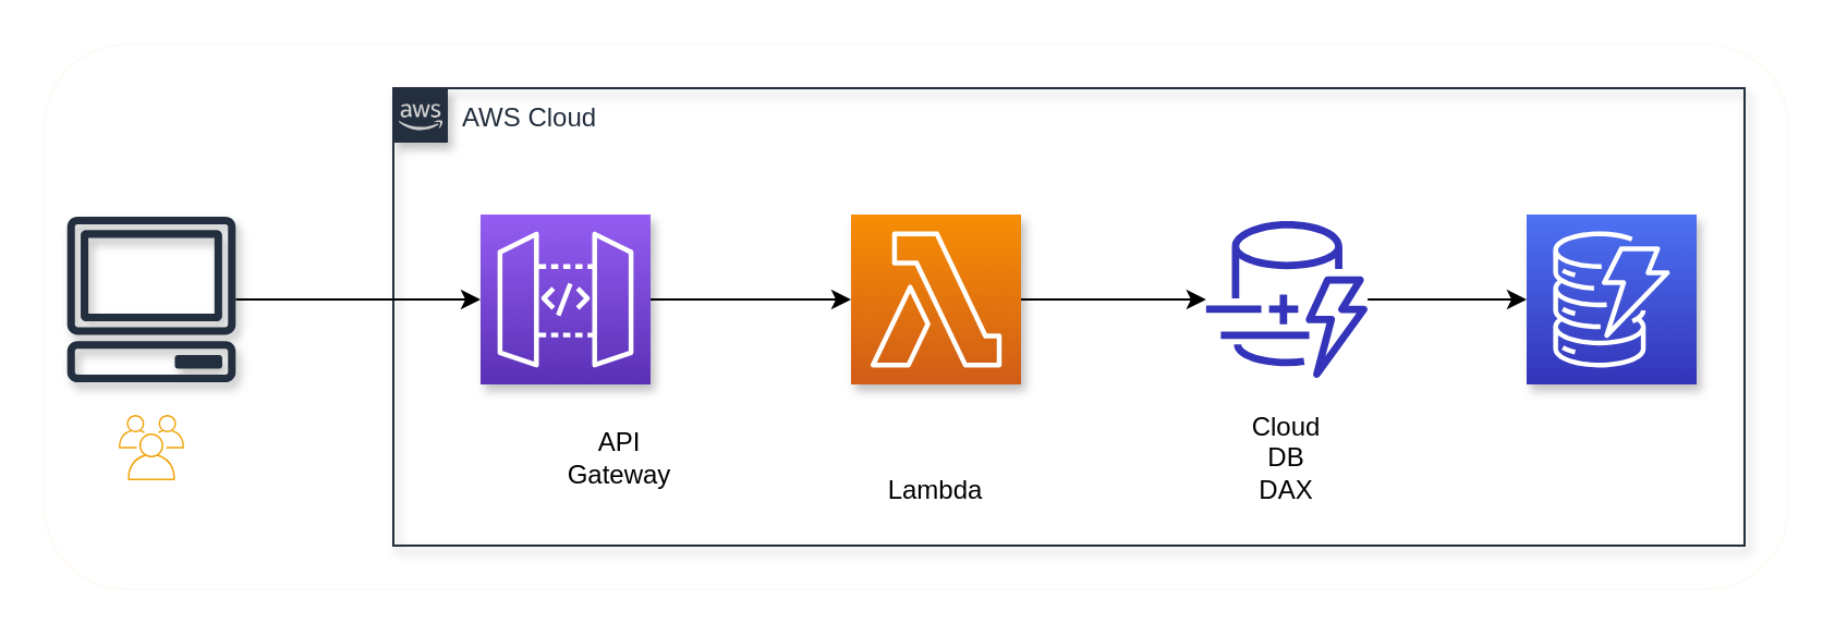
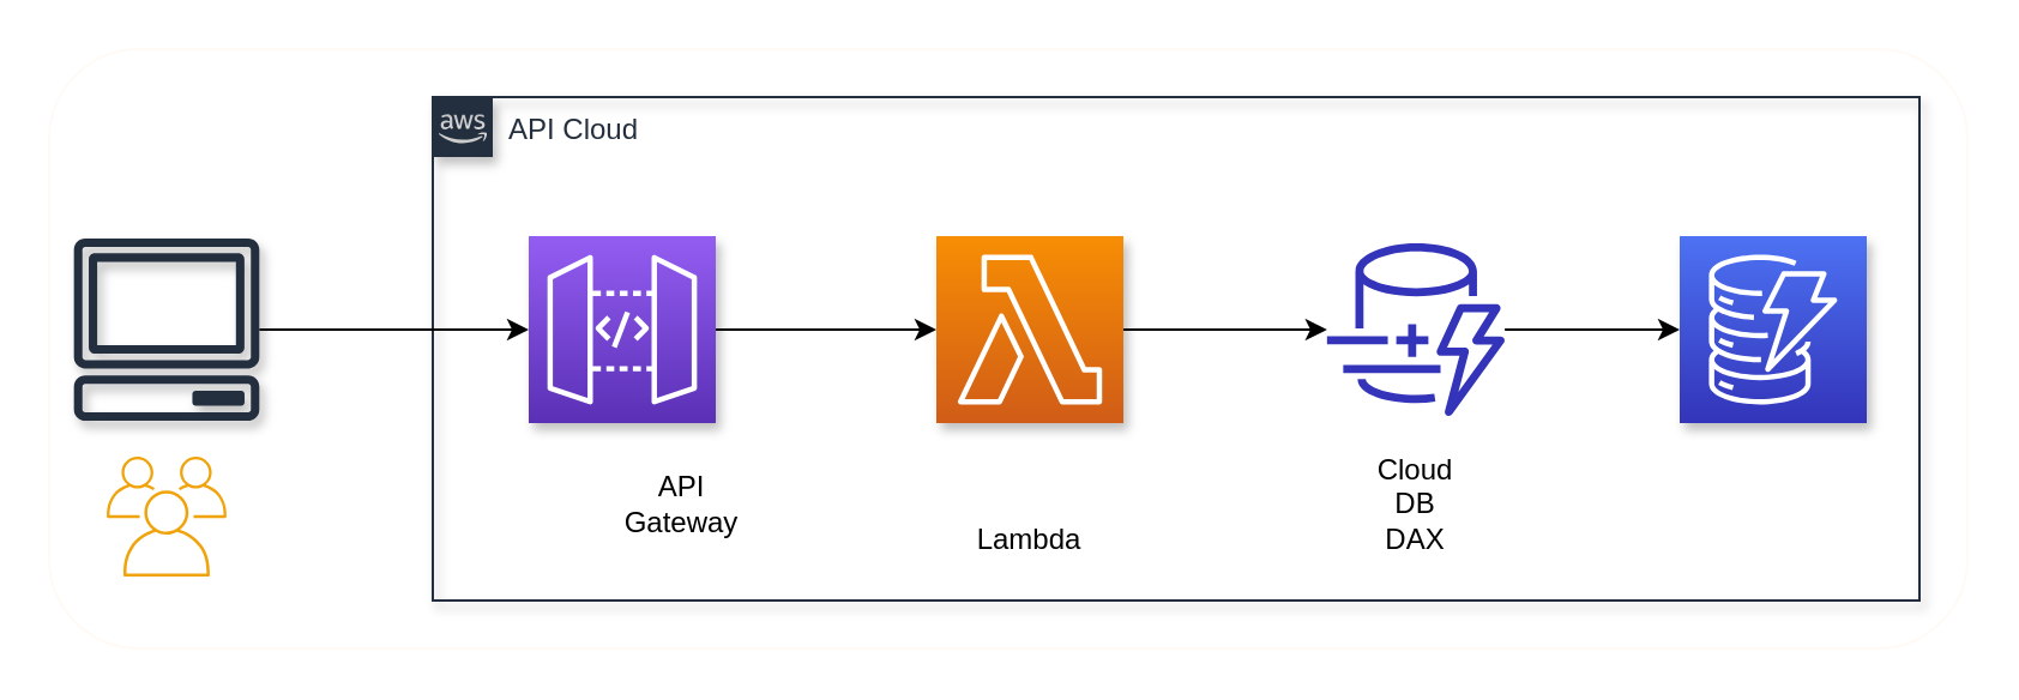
  <mxCell id="0" />
  <mxCell id="1" parent="0" />
  <mxCell id="2" value="" style="rounded=1;whiteSpace=wrap;html=1;shadow=0;strokeColor=#FFFAF5;strokeWidth=1;" parent="1" vertex="1"><mxGeometry x="20" y="20" width="800" height="250" as="geometry" /></mxCell>
- <mxCell id="3" value="AWS Cloud" style="points=[[0,0],[0.25,0],[0.5,0],[0.75,0],[1,0],[1,0.25],[1,0.5],[1,0.75],[1,1],[0.75,1],[0.5,1],[0.25,1],[0,1],[0,0.75],[0,0.5],[0,0.25]];outlineConnect=0;gradientColor=none;html=1;whiteSpace=wrap;fontSize=12;fontStyle=0;shape=mxgraph.aws4.group;grIcon=mxgraph.aws4.group_aws_cloud_alt;strokeColor=#232F3E;fillColor=none;verticalAlign=top;align=left;spacingLeft=30;fontColor=#232F3E;dashed=0;shadow=1;" parent="1" vertex="1"><mxGeometry x="180" y="40" width="620" height="210" as="geometry" /></mxCell>
+ <mxCell id="3" value="API Cloud" style="points=[[0,0],[0.25,0],[0.5,0],[0.75,0],[1,0],[1,0.25],[1,0.5],[1,0.75],[1,1],[0.75,1],[0.5,1],[0.25,1],[0,1],[0,0.75],[0,0.5],[0,0.25]];outlineConnect=0;gradientColor=none;html=1;whiteSpace=wrap;fontSize=12;fontStyle=0;shape=mxgraph.aws4.group;grIcon=mxgraph.aws4.group_aws_cloud_alt;strokeColor=#232F3E;fillColor=none;verticalAlign=top;align=left;spacingLeft=30;fontColor=#232F3E;dashed=0;shadow=1;" parent="1" vertex="1"><mxGeometry x="180" y="40" width="620" height="210" as="geometry" /></mxCell>
  <mxCell id="4" value="" style="edgeStyle=orthogonalEdgeStyle;rounded=0;orthogonalLoop=1;jettySize=auto;html=1;" parent="1" source="5" target="7" edge="1"><mxGeometry relative="1" as="geometry"><mxPoint x="188.189" y="138" as="targetPoint" /></mxGeometry></mxCell>
  <mxCell id="5" value="" style="outlineConnect=0;fontColor=#232F3E;gradientColor=none;fillColor=#232F3E;strokeColor=none;dashed=0;verticalLabelPosition=bottom;verticalAlign=top;align=center;html=1;fontSize=12;fontStyle=0;aspect=fixed;pointerEvents=1;shape=mxgraph.aws4.client;shadow=1;" parent="1" vertex="1"><mxGeometry x="30" y="99" width="78" height="76" as="geometry" /></mxCell>
  <mxCell id="6" value="" style="edgeStyle=orthogonalEdgeStyle;rounded=0;orthogonalLoop=1;jettySize=auto;html=1;" parent="1" source="7" target="9" edge="1"><mxGeometry relative="1" as="geometry"><mxPoint x="378" y="137" as="targetPoint" /></mxGeometry></mxCell>
  <mxCell id="7" value="" style="outlineConnect=0;fontColor=#232F3E;gradientColor=#945DF2;gradientDirection=north;fillColor=#5A30B5;strokeColor=#ffffff;dashed=0;verticalLabelPosition=bottom;verticalAlign=top;align=center;html=1;fontSize=12;fontStyle=0;aspect=fixed;shape=mxgraph.aws4.resourceIcon;resIcon=mxgraph.aws4.api_gateway;shadow=1;" parent="1" vertex="1"><mxGeometry x="220" y="98" width="78" height="78" as="geometry" /></mxCell>
  <mxCell id="8" style="edgeStyle=orthogonalEdgeStyle;rounded=0;orthogonalLoop=1;jettySize=auto;html=1;" parent="1" source="9" target="16" edge="1"><mxGeometry relative="1" as="geometry"><mxPoint x="590" y="137" as="targetPoint" /></mxGeometry></mxCell>
  <mxCell id="9" value="" style="outlineConnect=0;fontColor=#232F3E;gradientColor=#F78E04;gradientDirection=north;fillColor=#D05C17;strokeColor=#ffffff;dashed=0;verticalLabelPosition=bottom;verticalAlign=top;align=center;html=1;fontSize=12;fontStyle=0;aspect=fixed;shape=mxgraph.aws4.resourceIcon;resIcon=mxgraph.aws4.lambda;shadow=1;" parent="1" vertex="1"><mxGeometry x="390" y="98" width="78" height="78" as="geometry" /></mxCell>
  <mxCell id="10" value="" style="outlineConnect=0;fontColor=#232F3E;gradientColor=#4D72F3;gradientDirection=north;fillColor=#3334B9;strokeColor=#ffffff;dashed=0;verticalLabelPosition=bottom;verticalAlign=top;align=center;html=1;fontSize=12;fontStyle=0;aspect=fixed;shape=mxgraph.aws4.resourceIcon;resIcon=mxgraph.aws4.dynamodb;shadow=1;" parent="1" vertex="1"><mxGeometry x="700" y="98" width="78" height="78" as="geometry" /></mxCell>
  <mxCell id="11" value="API Gateway" style="text;html=1;strokeColor=none;fillColor=none;align=center;verticalAlign=middle;whiteSpace=wrap;rounded=0;shadow=1;" parent="1" vertex="1"><mxGeometry x="264" y="200" width="40" height="20" as="geometry" /></mxCell>
  <mxCell id="12" value="Lambda" style="text;html=1;strokeColor=none;fillColor=none;align=center;verticalAlign=middle;whiteSpace=wrap;rounded=0;shadow=1;" parent="1" vertex="1"><mxGeometry x="409" y="215" width="40" height="20" as="geometry" /></mxCell>
  <mxCell id="13" value="Cloud DB&lt;br&gt;DAX" style="text;html=1;strokeColor=none;fillColor=none;align=center;verticalAlign=middle;whiteSpace=wrap;rounded=0;shadow=1;" parent="1" vertex="1"><mxGeometry x="570" y="200" width="40" height="20" as="geometry" /></mxCell>
- <mxCell id="14" value="users" style="outlineConnect=0;fontColor=#ffffff;strokeColor=#BD7000;fillColor=#f0a30a;dashed=0;verticalLabelPosition=bottom;verticalAlign=top;align=center;html=1;fontSize=12;fontStyle=0;aspect=fixed;shape=mxgraph.aws4.illustration_users;pointerEvents=1;shadow=0;" parent="1" vertex="1"><mxGeometry x="44" y="190" width="50" height="30" as="geometry" /></mxCell>
+ <mxCell id="14" value="users" style="outlineConnect=0;fontColor=#ffffff;strokeColor=#BD7000;fillColor=#f0a30a;dashed=0;verticalLabelPosition=bottom;verticalAlign=top;align=center;html=1;fontSize=12;fontStyle=0;aspect=fixed;shape=mxgraph.aws4.illustration_users;pointerEvents=1;shadow=0;" parent="1" vertex="1"><mxGeometry x="44" y="190" width="50" height="50" as="geometry" /></mxCell>
  <mxCell id="15" value="" style="edgeStyle=orthogonalEdgeStyle;rounded=0;orthogonalLoop=1;jettySize=auto;html=1;fontSize=14;" edge="1" parent="1" source="16" target="10"><mxGeometry relative="1" as="geometry" /></mxCell>
  <mxCell id="16" value="" style="outlineConnect=0;fontColor=#232F3E;gradientColor=none;fillColor=#3334B9;strokeColor=none;dashed=0;verticalLabelPosition=bottom;verticalAlign=top;align=center;html=1;fontSize=12;fontStyle=0;aspect=fixed;pointerEvents=1;shape=mxgraph.aws4.dynamodb_dax;" vertex="1" parent="1"><mxGeometry x="551" y="101" width="78" height="72" as="geometry" /></mxCell>
